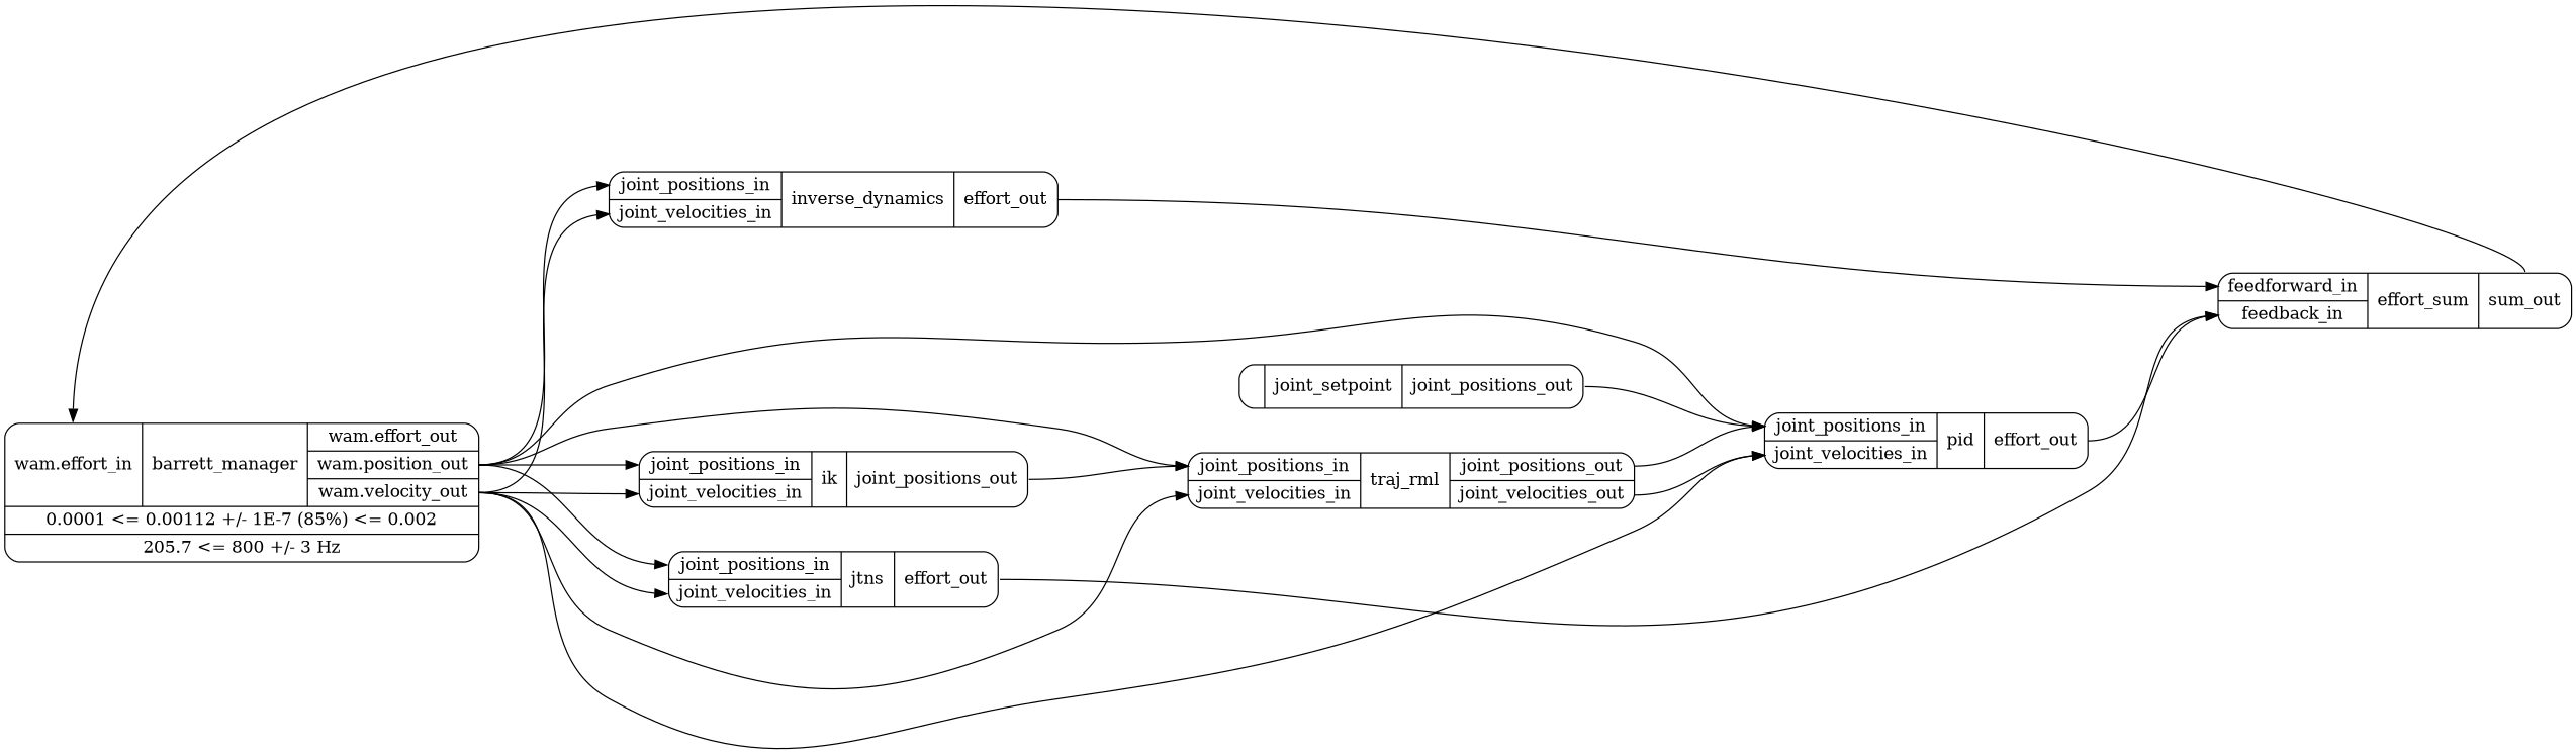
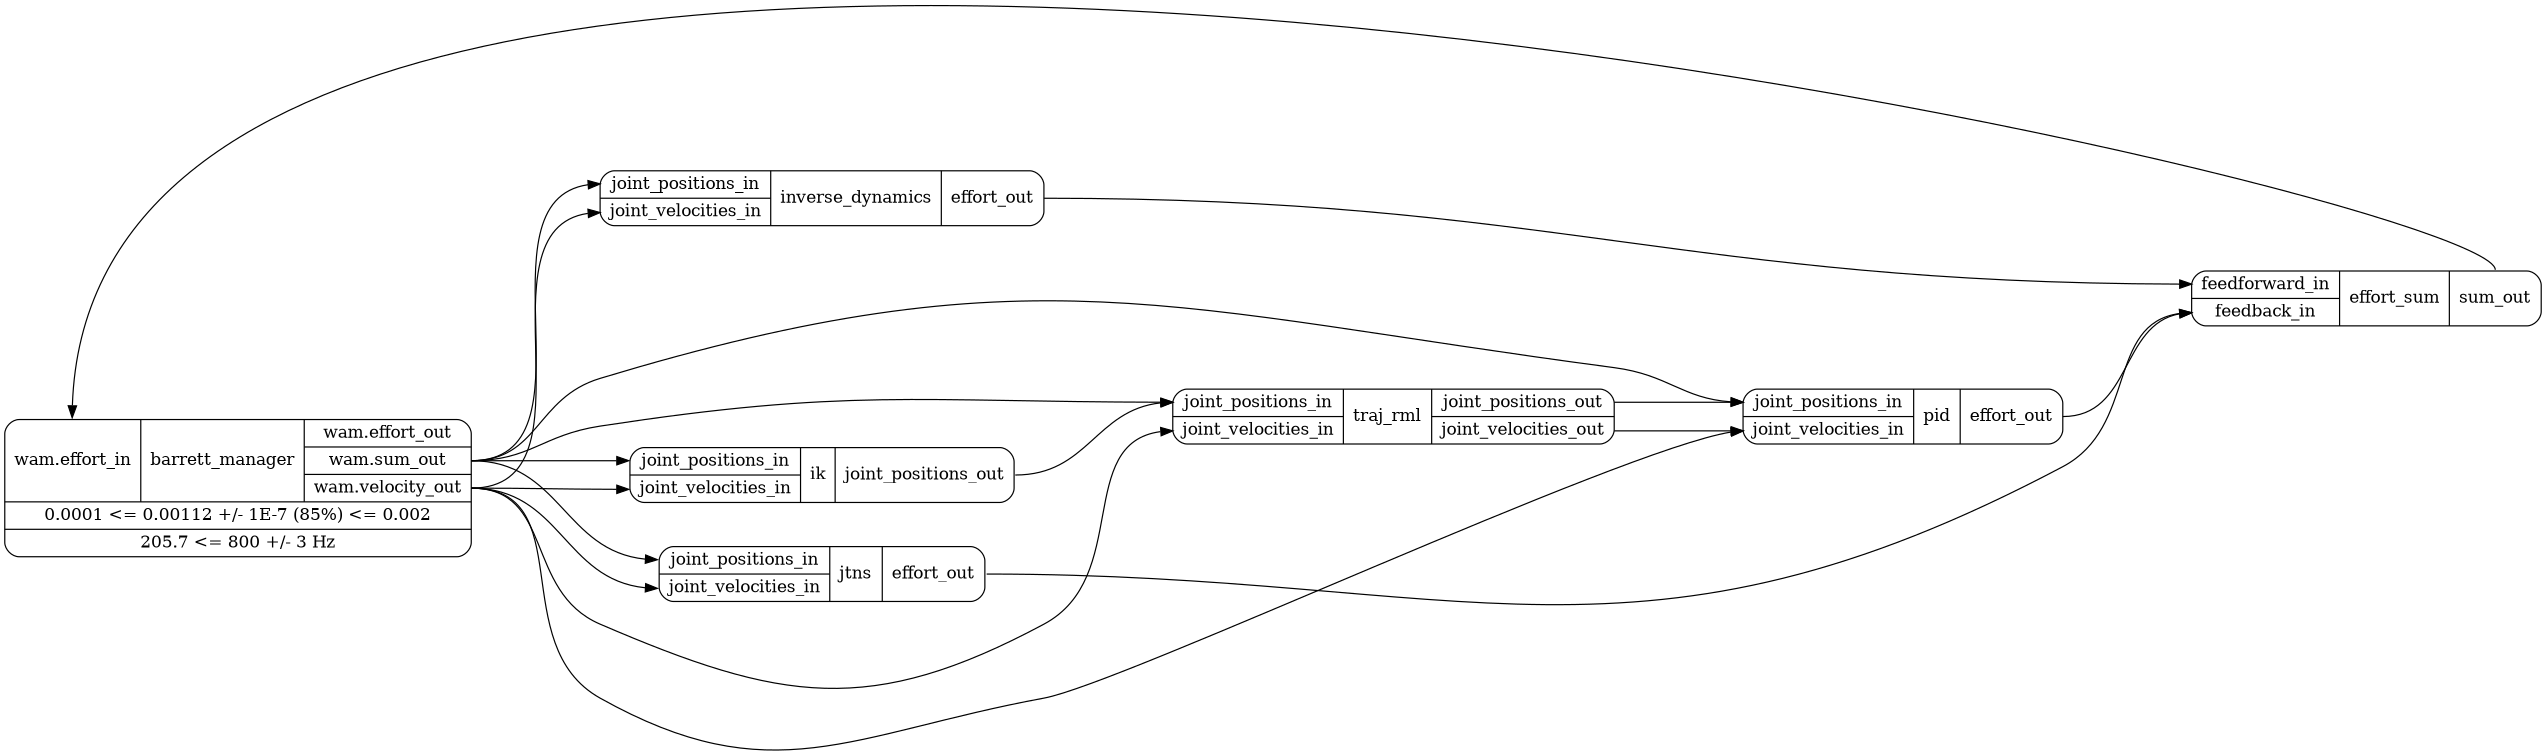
  digraph {
    fontname=sans
    nodesep=0.5
    rankdir=LR
    ranksep=1.5
    node [shape=record style=rounded]
    edge [headport=i0 tailport=o0]
-   barrett_manager [label="{{<i0>wam.effort_in}|\N|{<o0>wam.effort_out|<o1>wam.position_out|<o2>wam.velocity_out}}|{0.0001 \<= 0.00112 +/- 1E-7 (85%) \<= 0.002}|{ 205.7 \<= 800 +/- 3 Hz }"]
+   barrett_manager [label="{{<i0>wam.effort_in}|\N|{<o0>wam.effort_out|<o1>wam.sum_out|<o2>wam.velocity_out}}|{0.0001 \<= 0.00112 +/- 1E-7 (85%) \<= 0.002}|{ 205.7 \<= 800 +/- 3 Hz }"]
    jtns [label="{{<i0>joint_positions_in|<i1>joint_velocities_in}|\N|{<o0>effort_out}}"]
    ik [label="{{<i0>joint_positions_in|<i1>joint_velocities_in}|\N|{<o0>joint_positions_out}}"]
    pid [label="{{<i0>joint_positions_in|<i1>joint_velocities_in}|\N|{<o0>effort_out}}"]
    traj_rml [label="{{<i0>joint_positions_in|<i1>joint_velocities_in}|\N|{<o0>joint_positions_out|<o1>joint_velocities_out}}"]
    inverse_dynamics [label="{{<i0>joint_positions_in|<i1>joint_velocities_in}|\N|{<o0>effort_out}}"]
    effort_sum [label="{{<i0>feedforward_in|<i1>feedback_in}|\N|{<o0>sum_out}}"]
-   joint_setpoint [label="{|\N|{<o0>joint_positions_out}}"]
    barrett_manager -> jtns [tailport=o1]
    barrett_manager -> jtns [headport=i1 tailport=o2]
    barrett_manager -> ik [tailport=o1]
    barrett_manager -> ik [headport=i1 tailport=o2]
    barrett_manager -> pid [tailport=o1]
    barrett_manager -> pid [headport=i1 tailport=o2]
    barrett_manager -> traj_rml [tailport=o1]
    barrett_manager -> traj_rml [headport=i1 tailport=o2]
    barrett_manager -> inverse_dynamics [tailport=o1]
    barrett_manager -> inverse_dynamics [headport=i1 tailport=o2]
    jtns -> effort_sum [headport=i1]
    ik -> traj_rml
    pid -> effort_sum [headport=i1 weight=1]
    traj_rml -> pid
    traj_rml -> pid [headport=i1 tailport=o1]
    inverse_dynamics -> effort_sum [weight=1]
    effort_sum -> barrett_manager [weight=1]
-   joint_setpoint -> pid
  }
